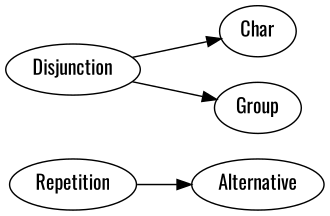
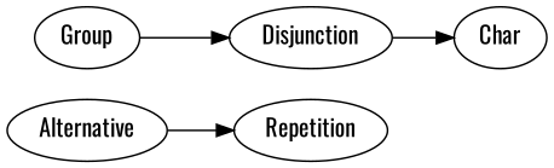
  digraph {
    fontname=Oswald
    rankdir=LR
    node [fontname=Oswald]
    edge [fontname=Oswald]
    n1 [label=Alternative]
    n2 [label=Repetition]
    n3 [label=Char]
    n4 [label=Group]
    n5 [label=Disjunction]
-   n2 -> n1
-   n5 -> n4
+   n1 -> n2
+   n4 -> n5
    n5 -> n3
  }
